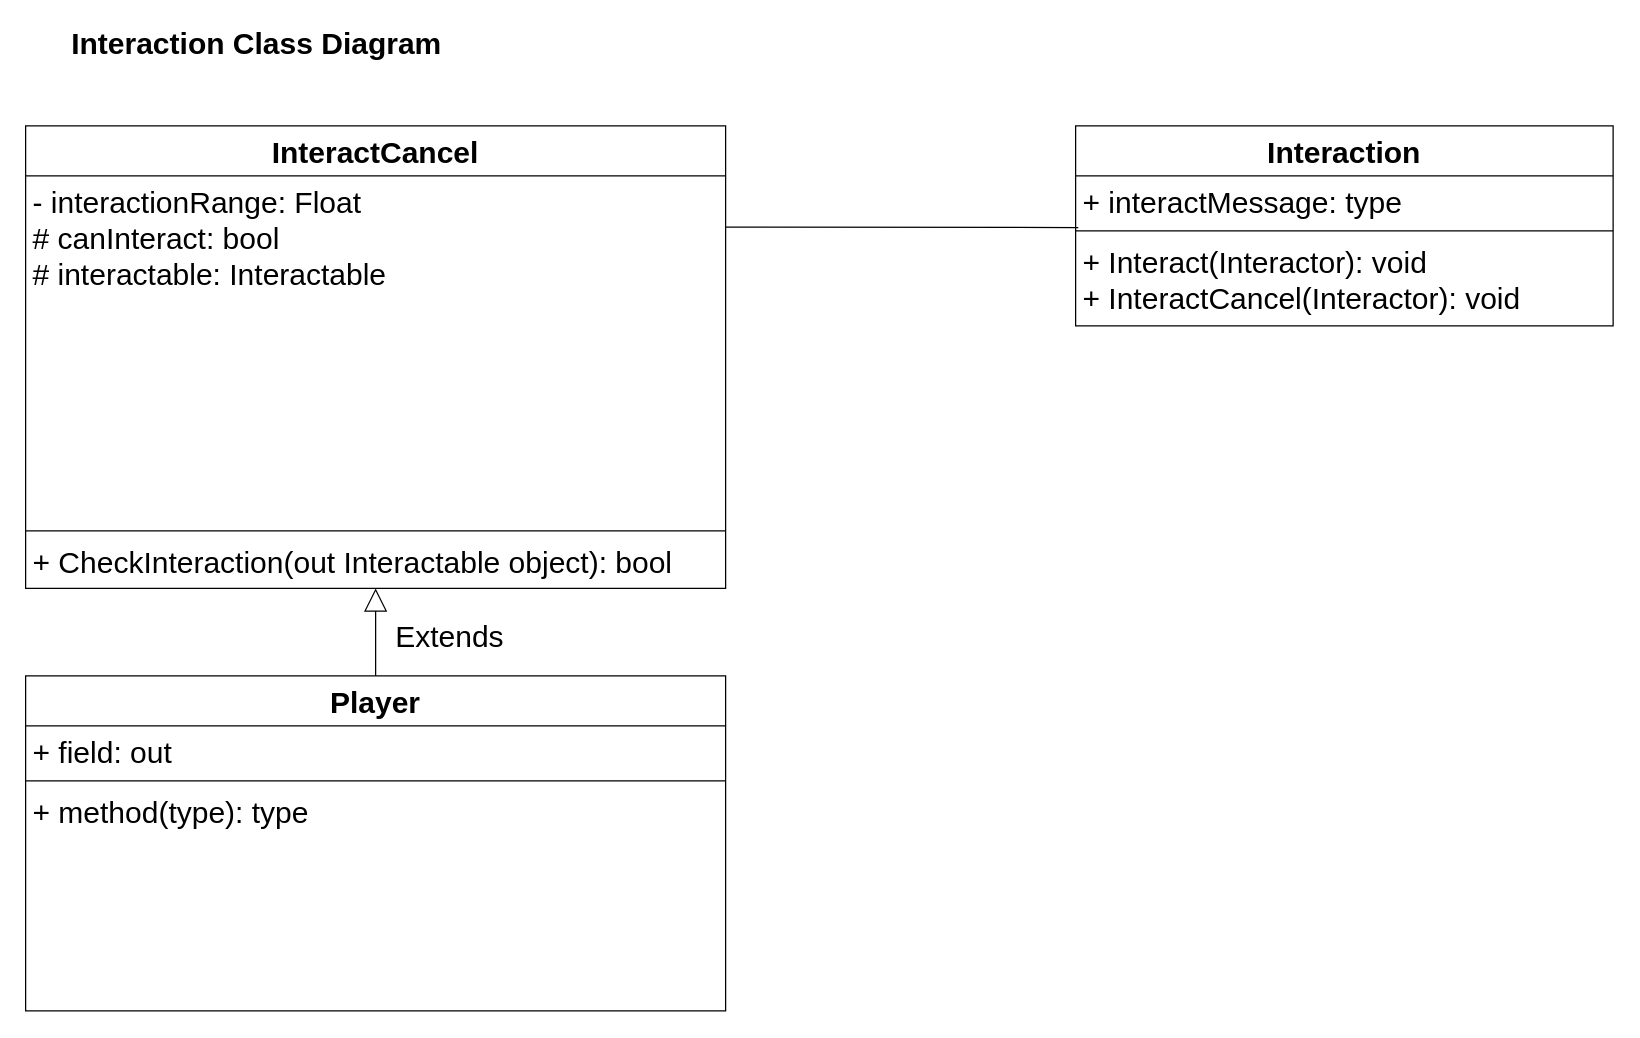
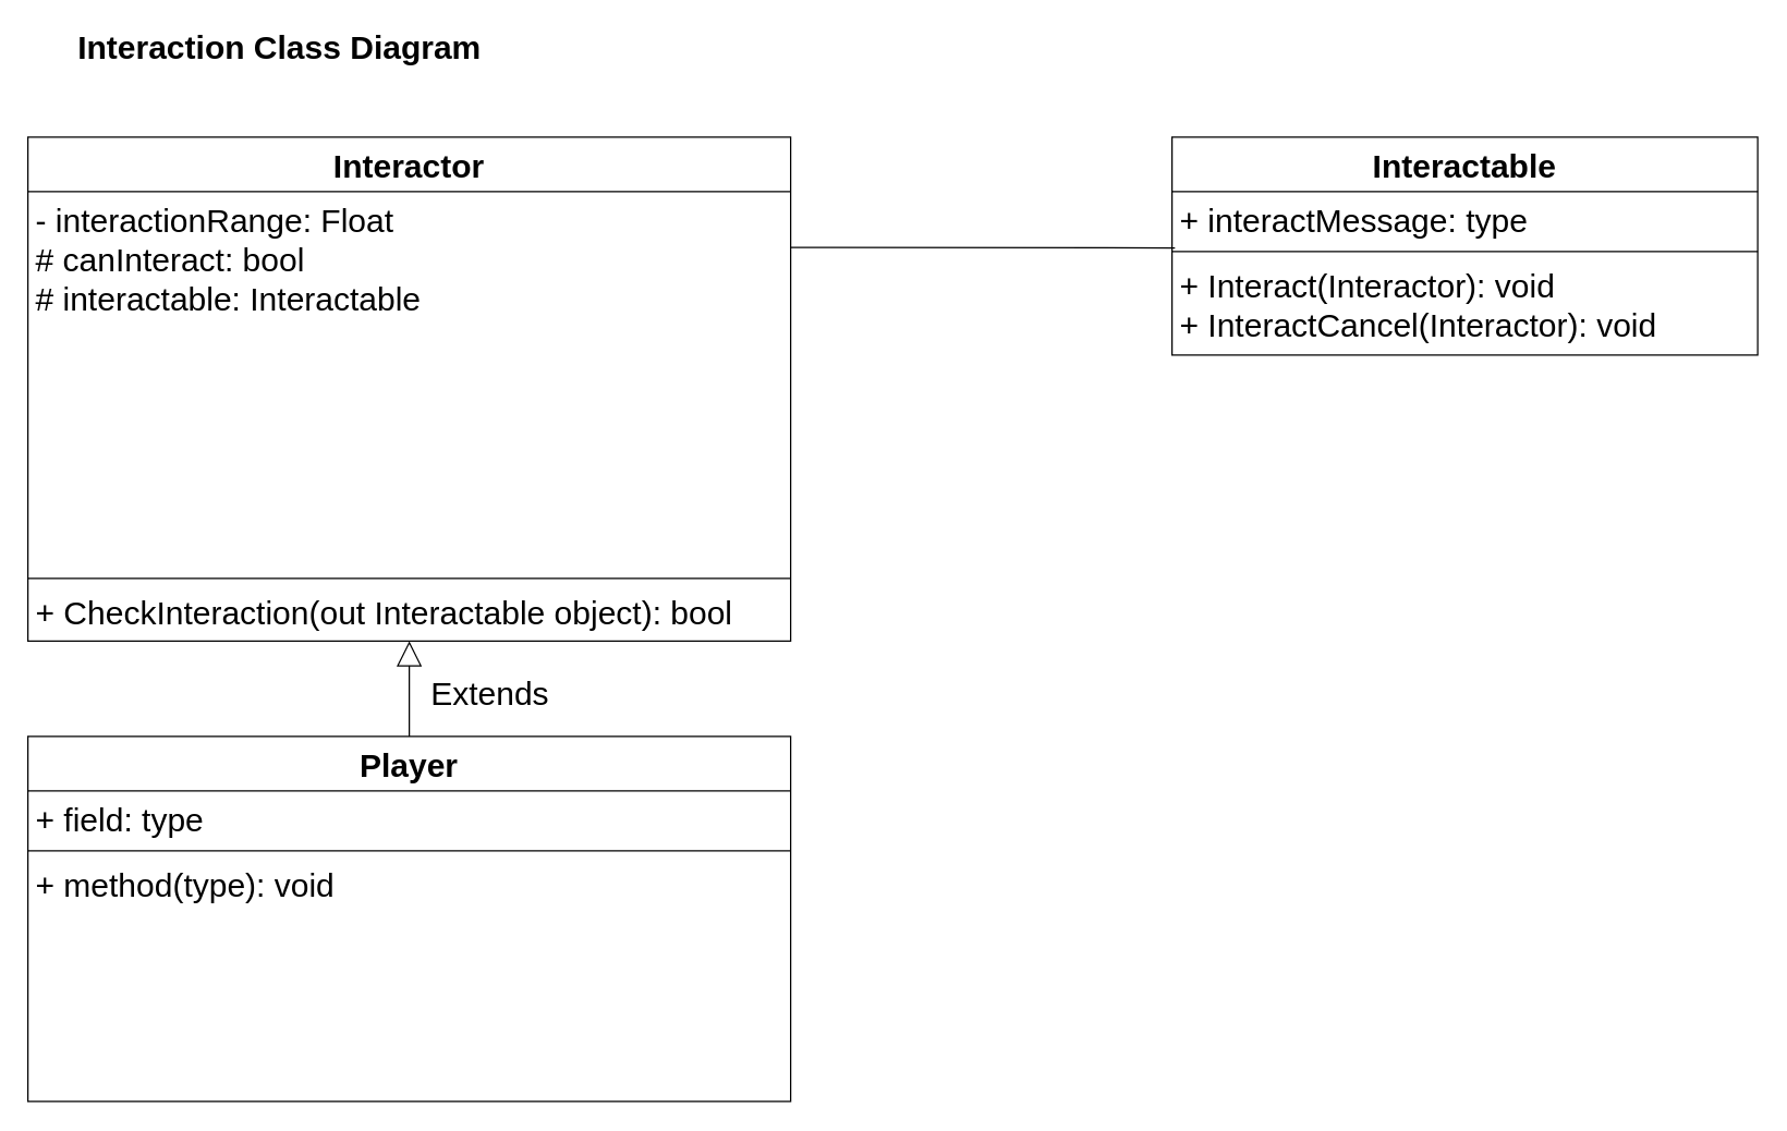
  <mxCell id="0" />
  <mxCell id="1" parent="0" />
  <mxCell id="2" value="&lt;font style=&quot;font-size: 24px;&quot;&gt;&lt;b&gt;Interaction Class Diagram&lt;/b&gt;&lt;/font&gt;" style="text;html=1;strokeColor=none;fillColor=none;align=center;verticalAlign=middle;whiteSpace=wrap;rounded=0;" vertex="1" parent="1"><mxGeometry x="45" y="20" width="320" height="30" as="geometry" /></mxCell>
- <mxCell id="3" value="InteractCancel" style="swimlane;fontStyle=1;align=center;verticalAlign=top;childLayout=stackLayout;horizontal=1;startSize=40;horizontalStack=0;resizeParent=1;resizeParentMax=0;resizeLast=0;collapsible=1;marginBottom=0;fontSize=24;" vertex="1" parent="1"><mxGeometry x="20" y="100" width="560" height="370" as="geometry" /></mxCell>
+ <mxCell id="3" value="Interactor" style="swimlane;fontStyle=1;align=center;verticalAlign=top;childLayout=stackLayout;horizontal=1;startSize=40;horizontalStack=0;resizeParent=1;resizeParentMax=0;resizeLast=0;collapsible=1;marginBottom=0;fontSize=24;" vertex="1" parent="1"><mxGeometry x="20" y="100" width="560" height="370" as="geometry" /></mxCell>
  <mxCell id="4" value="- interactionRange: Float&#10;# canInteract: bool&#10;# interactable: Interactable" style="text;strokeColor=none;fillColor=none;align=left;verticalAlign=top;spacingLeft=4;spacingRight=4;overflow=hidden;rotatable=0;points=[[0,0.5],[1,0.5]];portConstraint=eastwest;fontSize=24;" vertex="1" parent="3"><mxGeometry y="40" width="560" height="280" as="geometry" /></mxCell>
  <mxCell id="5" value="" style="line;strokeWidth=1;fillColor=none;align=left;verticalAlign=middle;spacingTop=-1;spacingLeft=3;spacingRight=3;rotatable=0;labelPosition=right;points=[];portConstraint=eastwest;fontSize=24;" vertex="1" parent="3"><mxGeometry y="320" width="560" height="8" as="geometry" /></mxCell>
  <mxCell id="6" value="+ CheckInteraction(out Interactable object): bool" style="text;strokeColor=none;fillColor=none;align=left;verticalAlign=top;spacingLeft=4;spacingRight=4;overflow=hidden;rotatable=0;points=[[0,0.5],[1,0.5]];portConstraint=eastwest;fontSize=24;" vertex="1" parent="3"><mxGeometry y="328" width="560" height="42" as="geometry" /></mxCell>
- <mxCell id="7" value="Interaction" style="swimlane;fontStyle=1;align=center;verticalAlign=top;childLayout=stackLayout;horizontal=1;startSize=40;horizontalStack=0;resizeParent=1;resizeParentMax=0;resizeLast=0;collapsible=1;marginBottom=0;fontSize=24;" vertex="1" parent="1"><mxGeometry x="860" y="100" width="430" height="160" as="geometry" /></mxCell>
+ <mxCell id="7" value="Interactable" style="swimlane;fontStyle=1;align=center;verticalAlign=top;childLayout=stackLayout;horizontal=1;startSize=40;horizontalStack=0;resizeParent=1;resizeParentMax=0;resizeLast=0;collapsible=1;marginBottom=0;fontSize=24;" vertex="1" parent="1"><mxGeometry x="860" y="100" width="430" height="160" as="geometry" /></mxCell>
  <mxCell id="8" value="+ interactMessage: type" style="text;strokeColor=none;fillColor=none;align=left;verticalAlign=top;spacingLeft=4;spacingRight=4;overflow=hidden;rotatable=0;points=[[0,0.5],[1,0.5]];portConstraint=eastwest;fontSize=24;" vertex="1" parent="7"><mxGeometry y="40" width="430" height="40" as="geometry" /></mxCell>
  <mxCell id="9" value="" style="line;strokeWidth=1;fillColor=none;align=left;verticalAlign=middle;spacingTop=-1;spacingLeft=3;spacingRight=3;rotatable=0;labelPosition=right;points=[];portConstraint=eastwest;fontSize=24;" vertex="1" parent="7"><mxGeometry y="80" width="430" height="8" as="geometry" /></mxCell>
  <mxCell id="10" value="+ Interact(Interactor): void&#10;+ InteractCancel(Interactor): void" style="text;strokeColor=none;fillColor=none;align=left;verticalAlign=top;spacingLeft=4;spacingRight=4;overflow=hidden;rotatable=0;points=[[0,0.5],[1,0.5]];portConstraint=eastwest;fontSize=24;" vertex="1" parent="7"><mxGeometry y="88" width="430" height="72" as="geometry" /></mxCell>
  <mxCell id="11" value="Player" style="swimlane;fontStyle=1;align=center;verticalAlign=top;childLayout=stackLayout;horizontal=1;startSize=40;horizontalStack=0;resizeParent=1;resizeParentMax=0;resizeLast=0;collapsible=1;marginBottom=0;fontSize=24;" vertex="1" parent="1"><mxGeometry x="20" y="540" width="560" height="268" as="geometry" /></mxCell>
- <mxCell id="12" value="+ field: out" style="text;strokeColor=none;fillColor=none;align=left;verticalAlign=top;spacingLeft=4;spacingRight=4;overflow=hidden;rotatable=0;points=[[0,0.5],[1,0.5]];portConstraint=eastwest;fontSize=24;" vertex="1" parent="11"><mxGeometry y="40" width="560" height="40" as="geometry" /></mxCell>
+ <mxCell id="12" value="+ field: type" style="text;strokeColor=none;fillColor=none;align=left;verticalAlign=top;spacingLeft=4;spacingRight=4;overflow=hidden;rotatable=0;points=[[0,0.5],[1,0.5]];portConstraint=eastwest;fontSize=24;" vertex="1" parent="11"><mxGeometry y="40" width="560" height="40" as="geometry" /></mxCell>
  <mxCell id="13" value="" style="line;strokeWidth=1;fillColor=none;align=left;verticalAlign=middle;spacingTop=-1;spacingLeft=3;spacingRight=3;rotatable=0;labelPosition=right;points=[];portConstraint=eastwest;fontSize=24;" vertex="1" parent="11"><mxGeometry y="80" width="560" height="8" as="geometry" /></mxCell>
- <mxCell id="14" value="+ method(type): type" style="text;strokeColor=none;fillColor=none;align=left;verticalAlign=top;spacingLeft=4;spacingRight=4;overflow=hidden;rotatable=0;points=[[0,0.5],[1,0.5]];portConstraint=eastwest;fontSize=24;" vertex="1" parent="11"><mxGeometry y="88" width="560" height="180" as="geometry" /></mxCell>
+ <mxCell id="14" value="+ method(type): void" style="text;strokeColor=none;fillColor=none;align=left;verticalAlign=top;spacingLeft=4;spacingRight=4;overflow=hidden;rotatable=0;points=[[0,0.5],[1,0.5]];portConstraint=eastwest;fontSize=24;" vertex="1" parent="11"><mxGeometry y="88" width="560" height="180" as="geometry" /></mxCell>
  <mxCell id="15" value="" style="endArrow=none;html=1;rounded=0;fontSize=24;entryX=0.005;entryY=1.034;entryDx=0;entryDy=0;entryPerimeter=0;" edge="1" parent="1" target="8"><mxGeometry width="50" height="50" relative="1" as="geometry"><mxPoint x="580" y="181" as="sourcePoint" /><mxPoint x="300" y="470" as="targetPoint" /></mxGeometry></mxCell>
  <mxCell id="16" value="Extends" style="endArrow=block;endSize=16;endFill=0;html=1;rounded=0;fontSize=24;exitX=0.5;exitY=0;exitDx=0;exitDy=0;" edge="1" parent="1" source="11"><mxGeometry x="-0.121" y="-59" width="160" relative="1" as="geometry"><mxPoint x="660" y="390" as="sourcePoint" /><mxPoint x="300" y="470" as="targetPoint" /><mxPoint as="offset" /></mxGeometry></mxCell>
